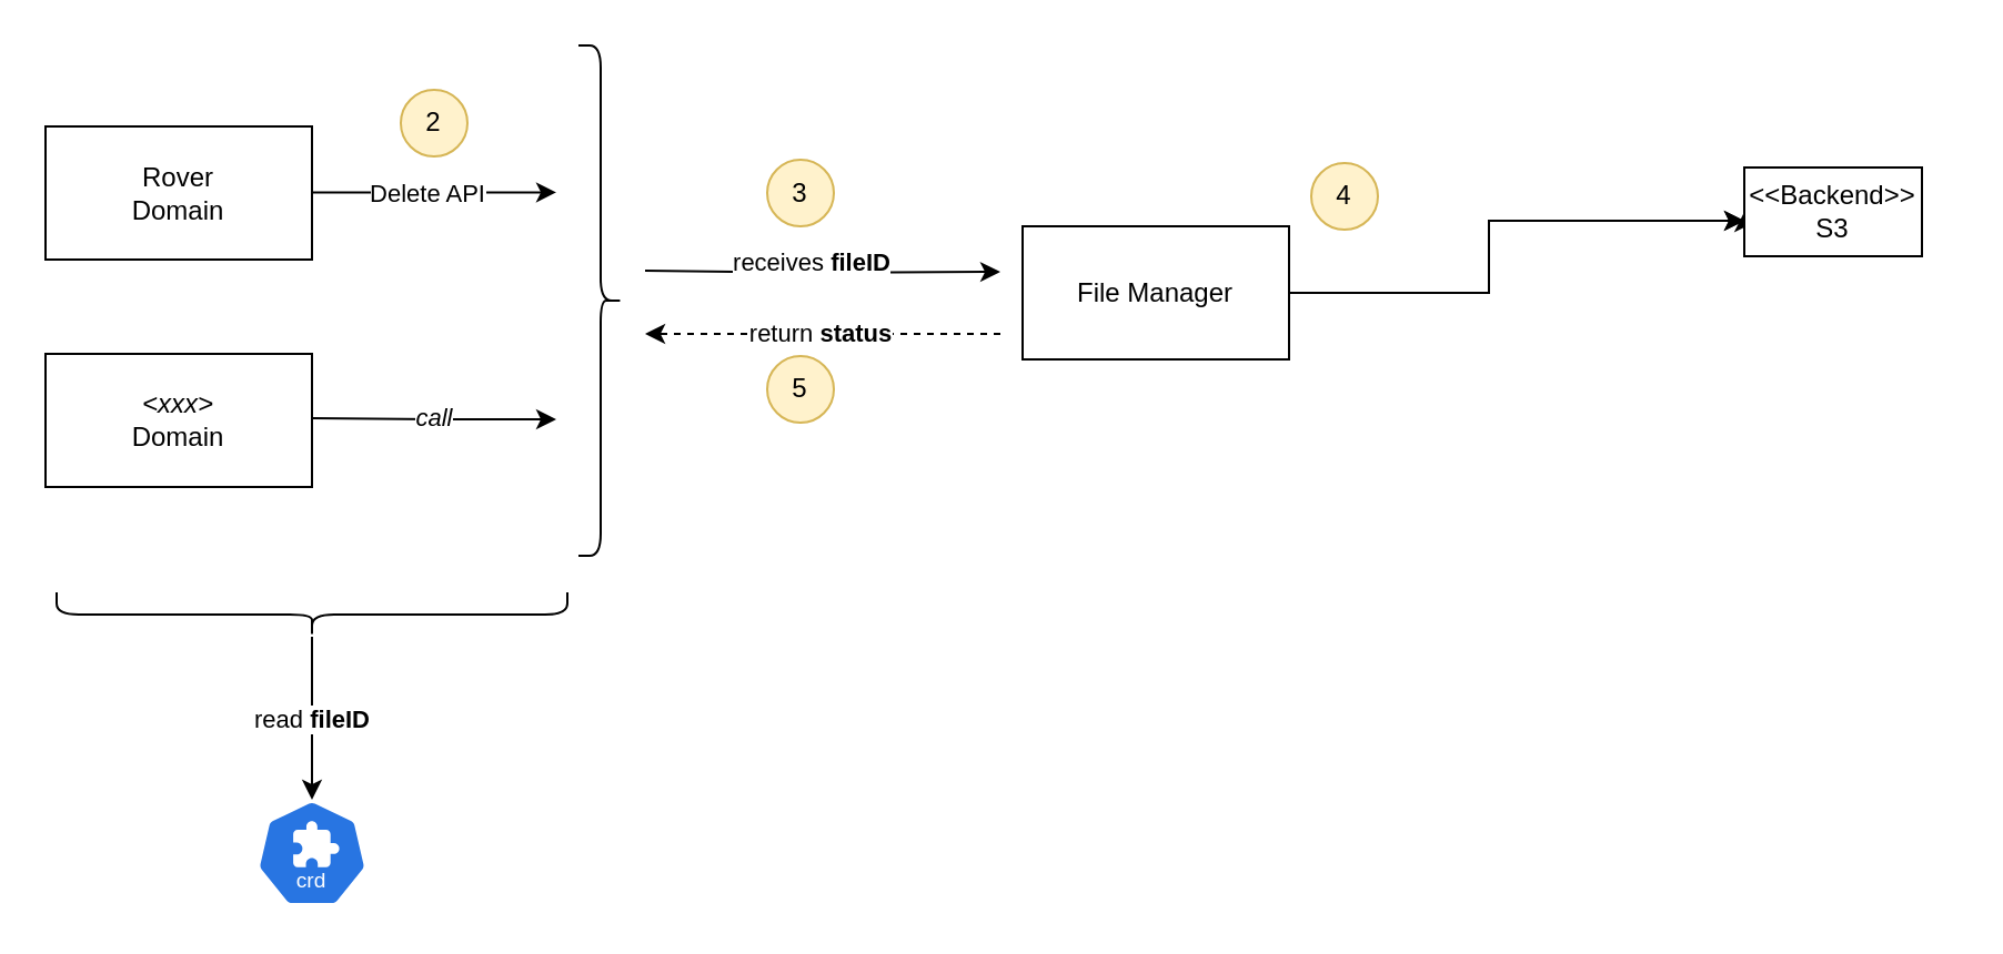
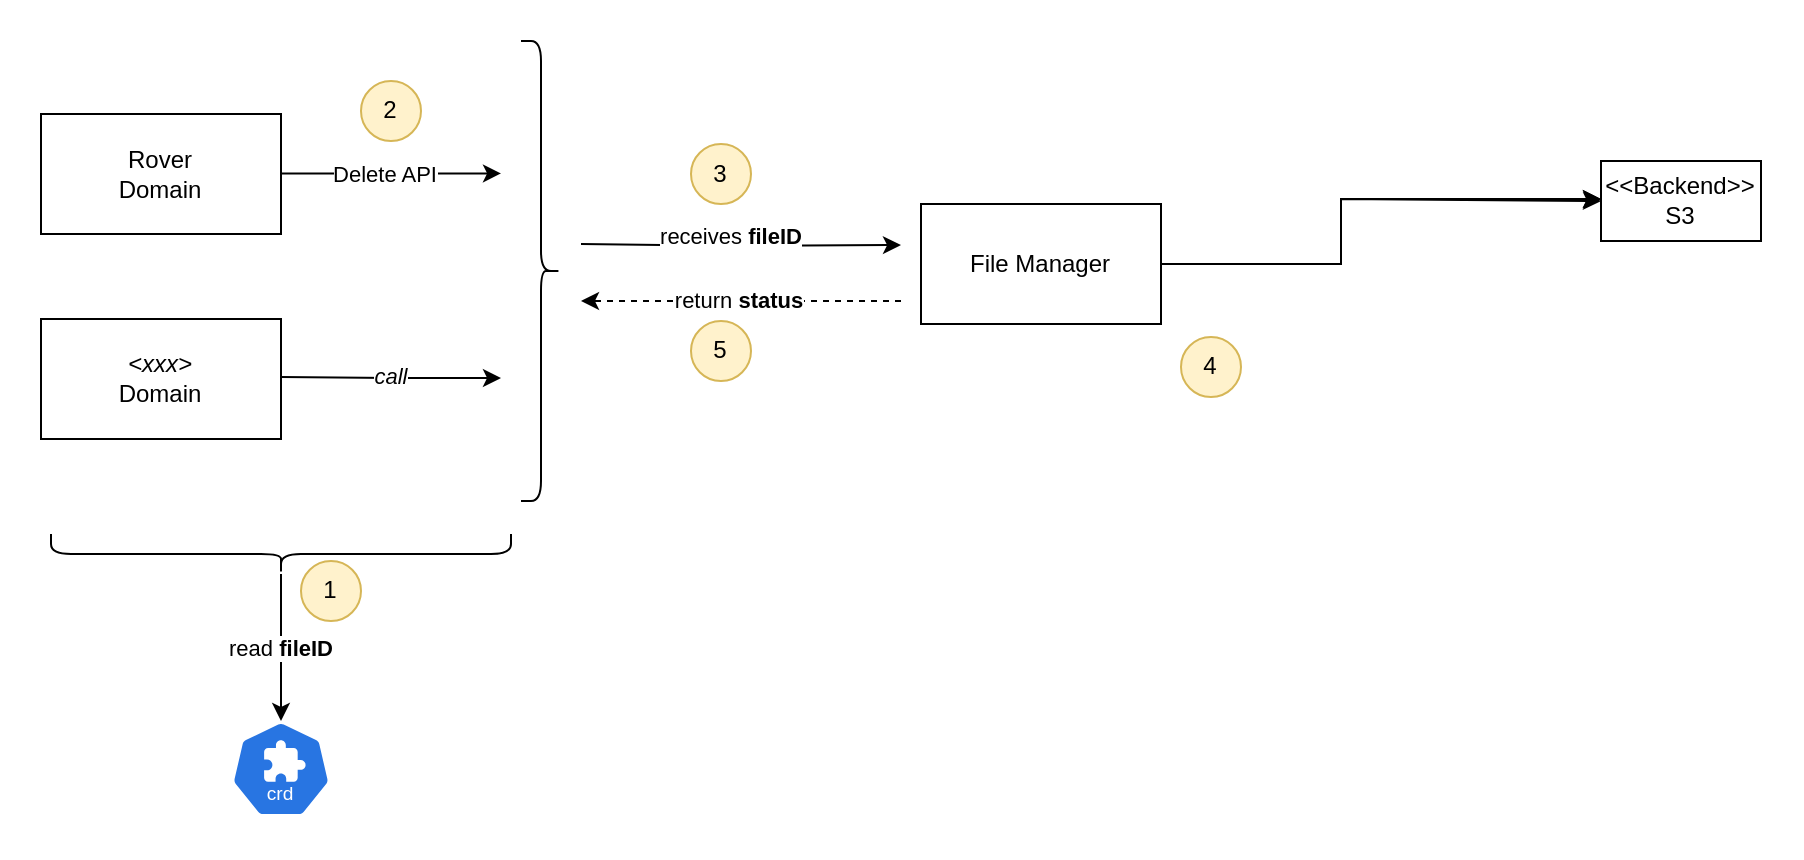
  <mxCell id="0" />
  <mxCell id="1" parent="0" />
  <mxCell id="2" style="edgeStyle=orthogonalEdgeStyle;rounded=0;orthogonalLoop=1;jettySize=auto;html=1;entryX=0;entryY=0.5;entryDx=0;entryDy=0;" parent="1" source="3" target="12" edge="1"><mxGeometry relative="1" as="geometry"><Array as="points"><mxPoint x="670" y="132" /><mxPoint x="670" y="99" /></Array></mxGeometry></mxCell>
  <mxCell id="3" value="File Manager" style="rounded=0;whiteSpace=wrap;html=1;fontFamily=Helvetica;fillColor=#FFFFFF;" parent="1" vertex="1"><mxGeometry x="460" y="101.5" width="120" height="60" as="geometry" /></mxCell>
  <mxCell id="4" style="edgeStyle=orthogonalEdgeStyle;rounded=0;orthogonalLoop=1;jettySize=auto;html=1;" parent="1" source="3" target="12" edge="1"><mxGeometry x="-0.478" relative="1" as="geometry"><mxPoint as="offset" /><Array as="points"><mxPoint x="670" y="132" /><mxPoint x="670" y="99" /></Array></mxGeometry></mxCell>
  <mxCell id="5" style="edgeStyle=orthogonalEdgeStyle;rounded=0;orthogonalLoop=1;jettySize=auto;html=1;entryX=1;entryY=0.5;entryDx=0;entryDy=0;endArrow=none;startFill=1;startArrow=classic;" parent="1" source="12" target="3" edge="1"><mxGeometry relative="1" as="geometry"><Array as="points"><mxPoint x="670" y="99" /><mxPoint x="670" y="132" /></Array></mxGeometry></mxCell>
  <mxCell id="6" style="edgeStyle=orthogonalEdgeStyle;rounded=0;orthogonalLoop=1;jettySize=auto;html=1;exitX=1;exitY=0.25;exitDx=0;exitDy=0;" parent="1" edge="1"><mxGeometry relative="1" as="geometry"><mxPoint x="250" y="86.21" as="targetPoint" /><mxPoint x="140" y="86.21" as="sourcePoint" /></mxGeometry></mxCell>
  <mxCell id="7" value="Delete API" style="edgeLabel;html=1;align=center;verticalAlign=middle;resizable=0;points=[];" parent="6" vertex="1" connectable="0"><mxGeometry x="0.285" relative="1" as="geometry"><mxPoint x="-20" as="offset" /></mxGeometry></mxCell>
  <mxCell id="8" value="Rover&lt;br&gt;Domain" style="rounded=0;whiteSpace=wrap;html=1;fontFamily=Helvetica;fillColor=#FFFFFF;strokeColor=default;gradientColor=none;" parent="1" vertex="1"><mxGeometry x="20" y="56.5" width="120" height="60" as="geometry" /></mxCell>
  <mxCell id="9" style="edgeStyle=orthogonalEdgeStyle;rounded=0;orthogonalLoop=1;jettySize=auto;html=1;startArrow=classic;startFill=1;endArrow=none;endFill=1;" parent="1" edge="1"><mxGeometry x="0.004" relative="1" as="geometry"><mxPoint x="290" y="121.5" as="targetPoint" /><mxPoint x="450" y="122" as="sourcePoint" /><mxPoint as="offset" /></mxGeometry></mxCell>
  <mxCell id="10" value="receives &lt;b&gt;fileID&lt;/b&gt;" style="edgeLabel;html=1;align=center;verticalAlign=middle;resizable=0;points=[];" parent="9" vertex="1" connectable="0"><mxGeometry x="0.066" y="-4" relative="1" as="geometry"><mxPoint as="offset" /></mxGeometry></mxCell>
  <mxCell id="11" value="&lt;i&gt;&amp;lt;xxx&amp;gt;&lt;/i&gt;&lt;br&gt;Domain" style="rounded=0;whiteSpace=wrap;html=1;fontFamily=Helvetica;fillColor=#FFFFFF;" parent="1" vertex="1"><mxGeometry x="20" y="159" width="120" height="60" as="geometry" /></mxCell>
- <mxCell id="12" value="&amp;lt;&amp;lt;Backend&amp;gt;&amp;gt;&lt;div&gt;S3&lt;/div&gt;" style="rounded=0;whiteSpace=wrap;html=1;fillColor=#FFFFFF;" parent="1" vertex="1"><mxGeometry x="785" y="75" width="80" height="40" as="geometry" /></mxCell>
+ <mxCell id="12" value="&amp;lt;&amp;lt;Backend&amp;gt;&amp;gt;&lt;div&gt;S3&lt;/div&gt;" style="rounded=0;whiteSpace=wrap;html=1;fillColor=#FFFFFF;" parent="1" vertex="1"><mxGeometry x="800" y="80" width="80" height="40" as="geometry" /></mxCell>
  <mxCell id="13" value="&lt;i&gt;call&lt;/i&gt;" style="edgeStyle=orthogonalEdgeStyle;rounded=0;orthogonalLoop=1;jettySize=auto;html=1;" parent="1" edge="1"><mxGeometry relative="1" as="geometry"><mxPoint x="250" y="188.5" as="targetPoint" /><mxPoint x="140" y="188" as="sourcePoint" /></mxGeometry></mxCell>
  <mxCell id="14" value="" style="aspect=fixed;sketch=0;html=1;dashed=0;whitespace=wrap;verticalLabelPosition=bottom;verticalAlign=top;fillColor=#2875E2;strokeColor=#ffffff;points=[[0.005,0.63,0],[0.1,0.2,0],[0.9,0.2,0],[0.5,0,0],[0.995,0.63,0],[0.72,0.99,0],[0.5,1,0],[0.28,0.99,0]];shape=mxgraph.kubernetes.icon2;kubernetesLabel=1;prIcon=crd" parent="1" vertex="1"><mxGeometry x="115" y="360" width="50" height="48" as="geometry" /></mxCell>
  <mxCell id="15" value="" style="shape=curlyBracket;whiteSpace=wrap;html=1;rounded=1;flipH=1;labelPosition=right;verticalLabelPosition=middle;align=left;verticalAlign=middle;rotation=90;" parent="1" vertex="1"><mxGeometry x="130" y="161.5" width="20" height="230" as="geometry" /></mxCell>
  <mxCell id="16" value="read&amp;nbsp;&lt;b&gt;fileID&lt;/b&gt;" style="edgeStyle=orthogonalEdgeStyle;rounded=0;orthogonalLoop=1;jettySize=auto;html=1;" parent="1" source="15" target="14" edge="1"><mxGeometry relative="1" as="geometry" /></mxCell>
  <mxCell id="17" value="2" style="ellipse;whiteSpace=wrap;html=1;aspect=fixed;fillColor=#fff2cc;strokeColor=#d6b656;" parent="1" vertex="1"><mxGeometry x="180" y="40" width="30" height="30" as="geometry" /></mxCell>
  <mxCell id="18" value="3" style="ellipse;whiteSpace=wrap;html=1;aspect=fixed;fillColor=#fff2cc;strokeColor=#d6b656;" parent="1" vertex="1"><mxGeometry x="345" y="71.5" width="30" height="30" as="geometry" /></mxCell>
  <mxCell id="19" value="5" style="ellipse;whiteSpace=wrap;html=1;aspect=fixed;fillColor=#fff2cc;strokeColor=#d6b656;" parent="1" vertex="1"><mxGeometry x="345" y="160" width="30" height="30" as="geometry" /></mxCell>
+ <mxCell id="20" value="1" style="ellipse;whiteSpace=wrap;html=1;aspect=fixed;fillColor=#fff2cc;strokeColor=#d6b656;" parent="1" vertex="1"><mxGeometry x="150" y="280" width="30" height="30" as="geometry" /></mxCell>
  <mxCell id="21" value="" style="shape=curlyBracket;whiteSpace=wrap;html=1;rounded=1;flipH=1;labelPosition=right;verticalLabelPosition=middle;align=left;verticalAlign=middle;" parent="1" vertex="1"><mxGeometry x="260" y="20" width="20" height="230" as="geometry" /></mxCell>
  <mxCell id="22" value="return &lt;b&gt;status&lt;/b&gt;" style="edgeStyle=orthogonalEdgeStyle;rounded=0;orthogonalLoop=1;jettySize=auto;html=1;dashed=1;" parent="1" edge="1"><mxGeometry x="0.007" relative="1" as="geometry"><mxPoint x="290" y="150" as="targetPoint" /><mxPoint x="450" y="150" as="sourcePoint" /><mxPoint as="offset" /></mxGeometry></mxCell>
  <mxCell id="23" value="" style="group;fillColor=none;" parent="1" vertex="1" connectable="0"><mxGeometry x="540" y="56.5" width="180" height="164" as="geometry" /></mxCell>
- <mxCell id="24" value="4" style="ellipse;whiteSpace=wrap;html=1;aspect=fixed;fillColor=#fff2cc;strokeColor=#d6b656;" parent="23" vertex="1"><mxGeometry x="50" y="16.5" width="30" height="30" as="geometry" /></mxCell>
+ <mxCell id="24" value="4" style="ellipse;whiteSpace=wrap;html=1;aspect=fixed;fillColor=#fff2cc;strokeColor=#d6b656;" parent="23" vertex="1"><mxGeometry x="50" y="111.5" width="30" height="30" as="geometry" /></mxCell>
